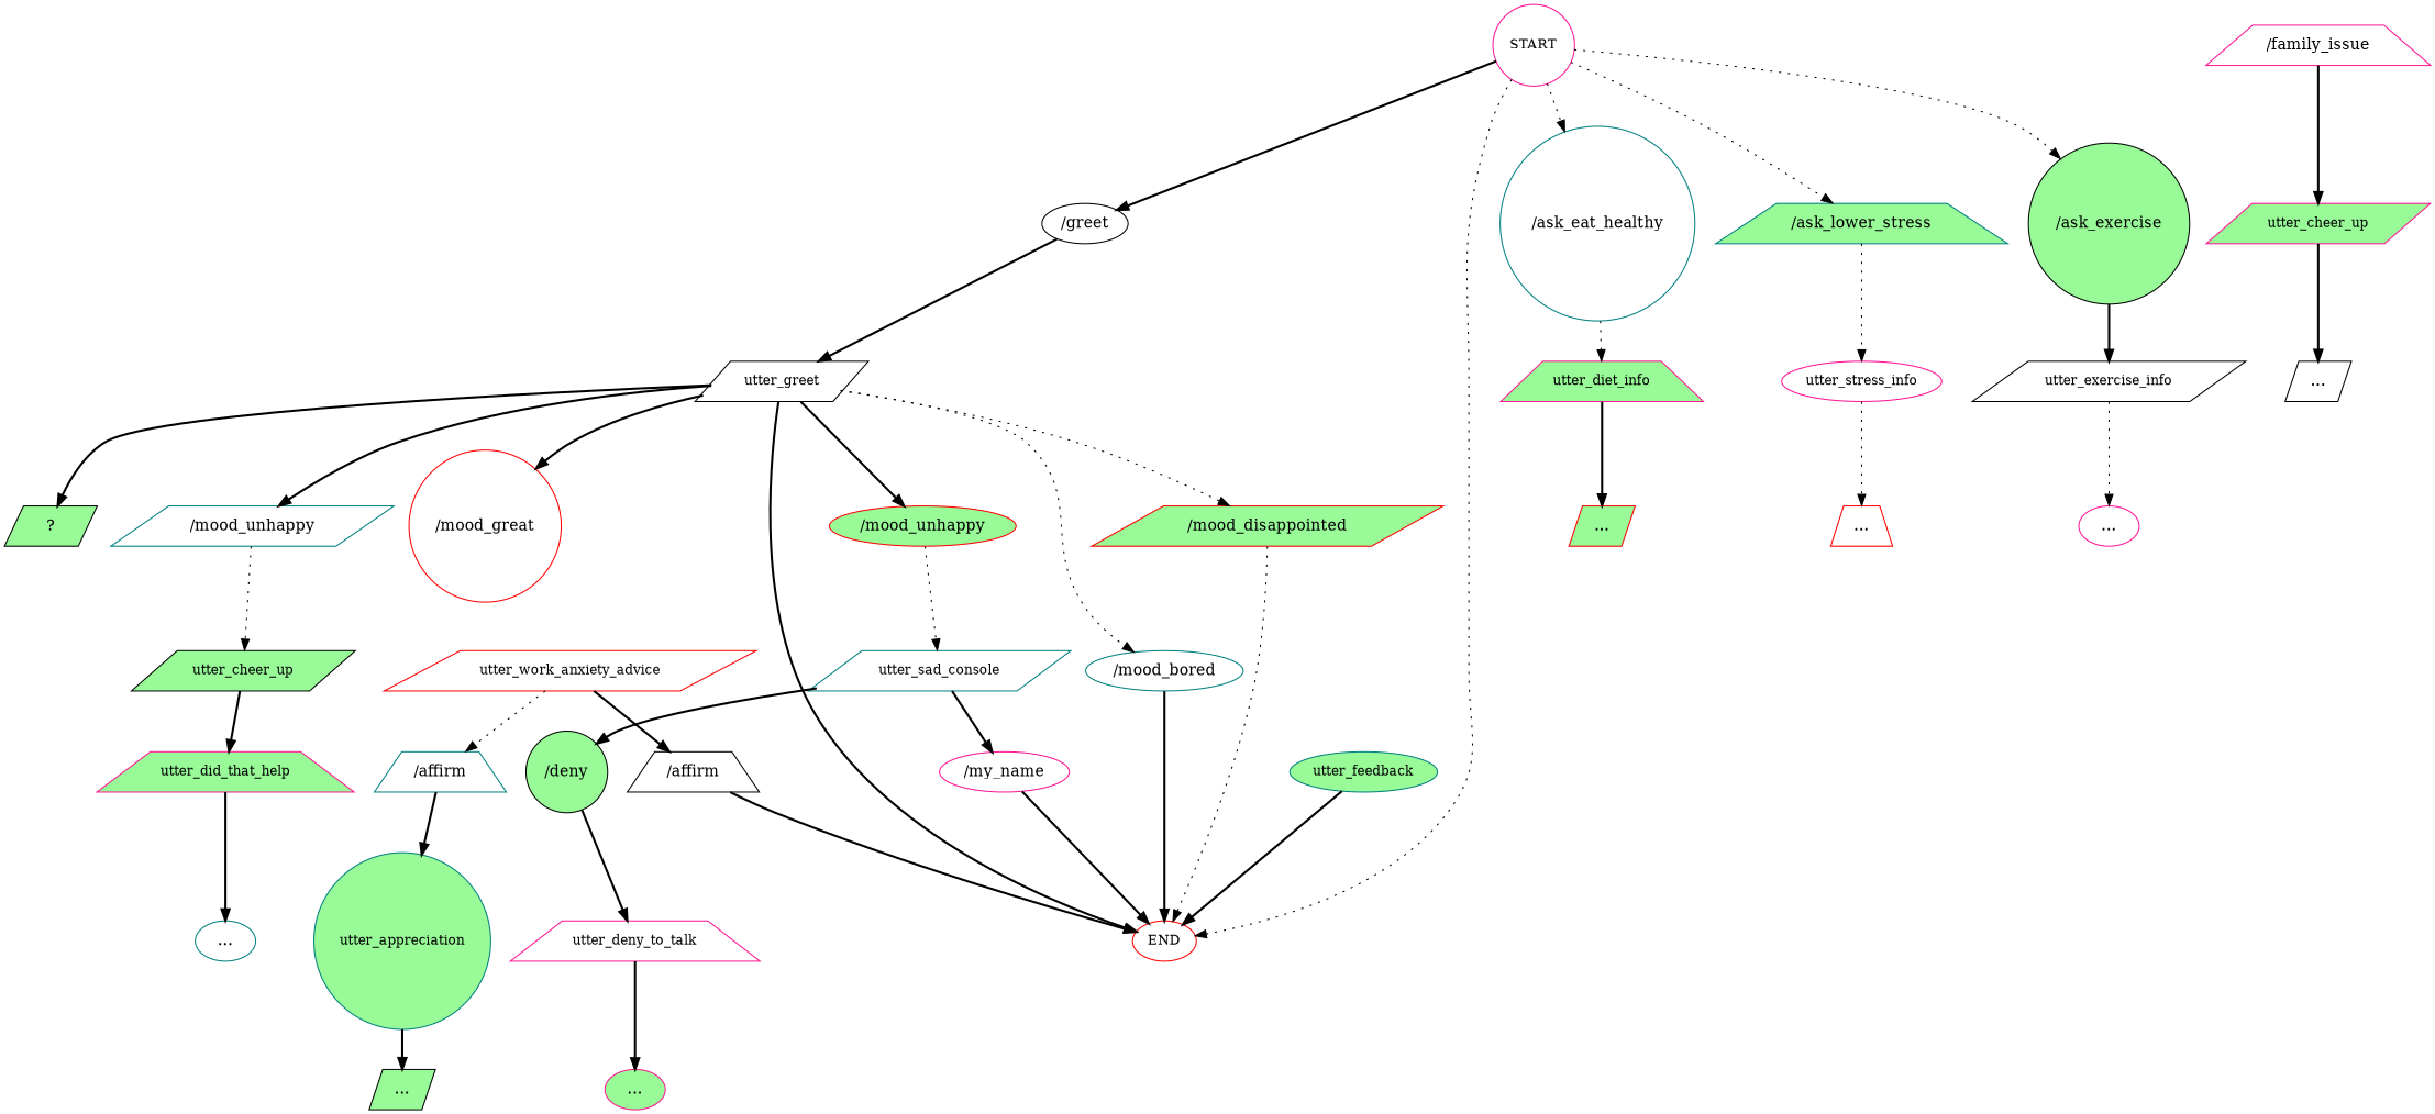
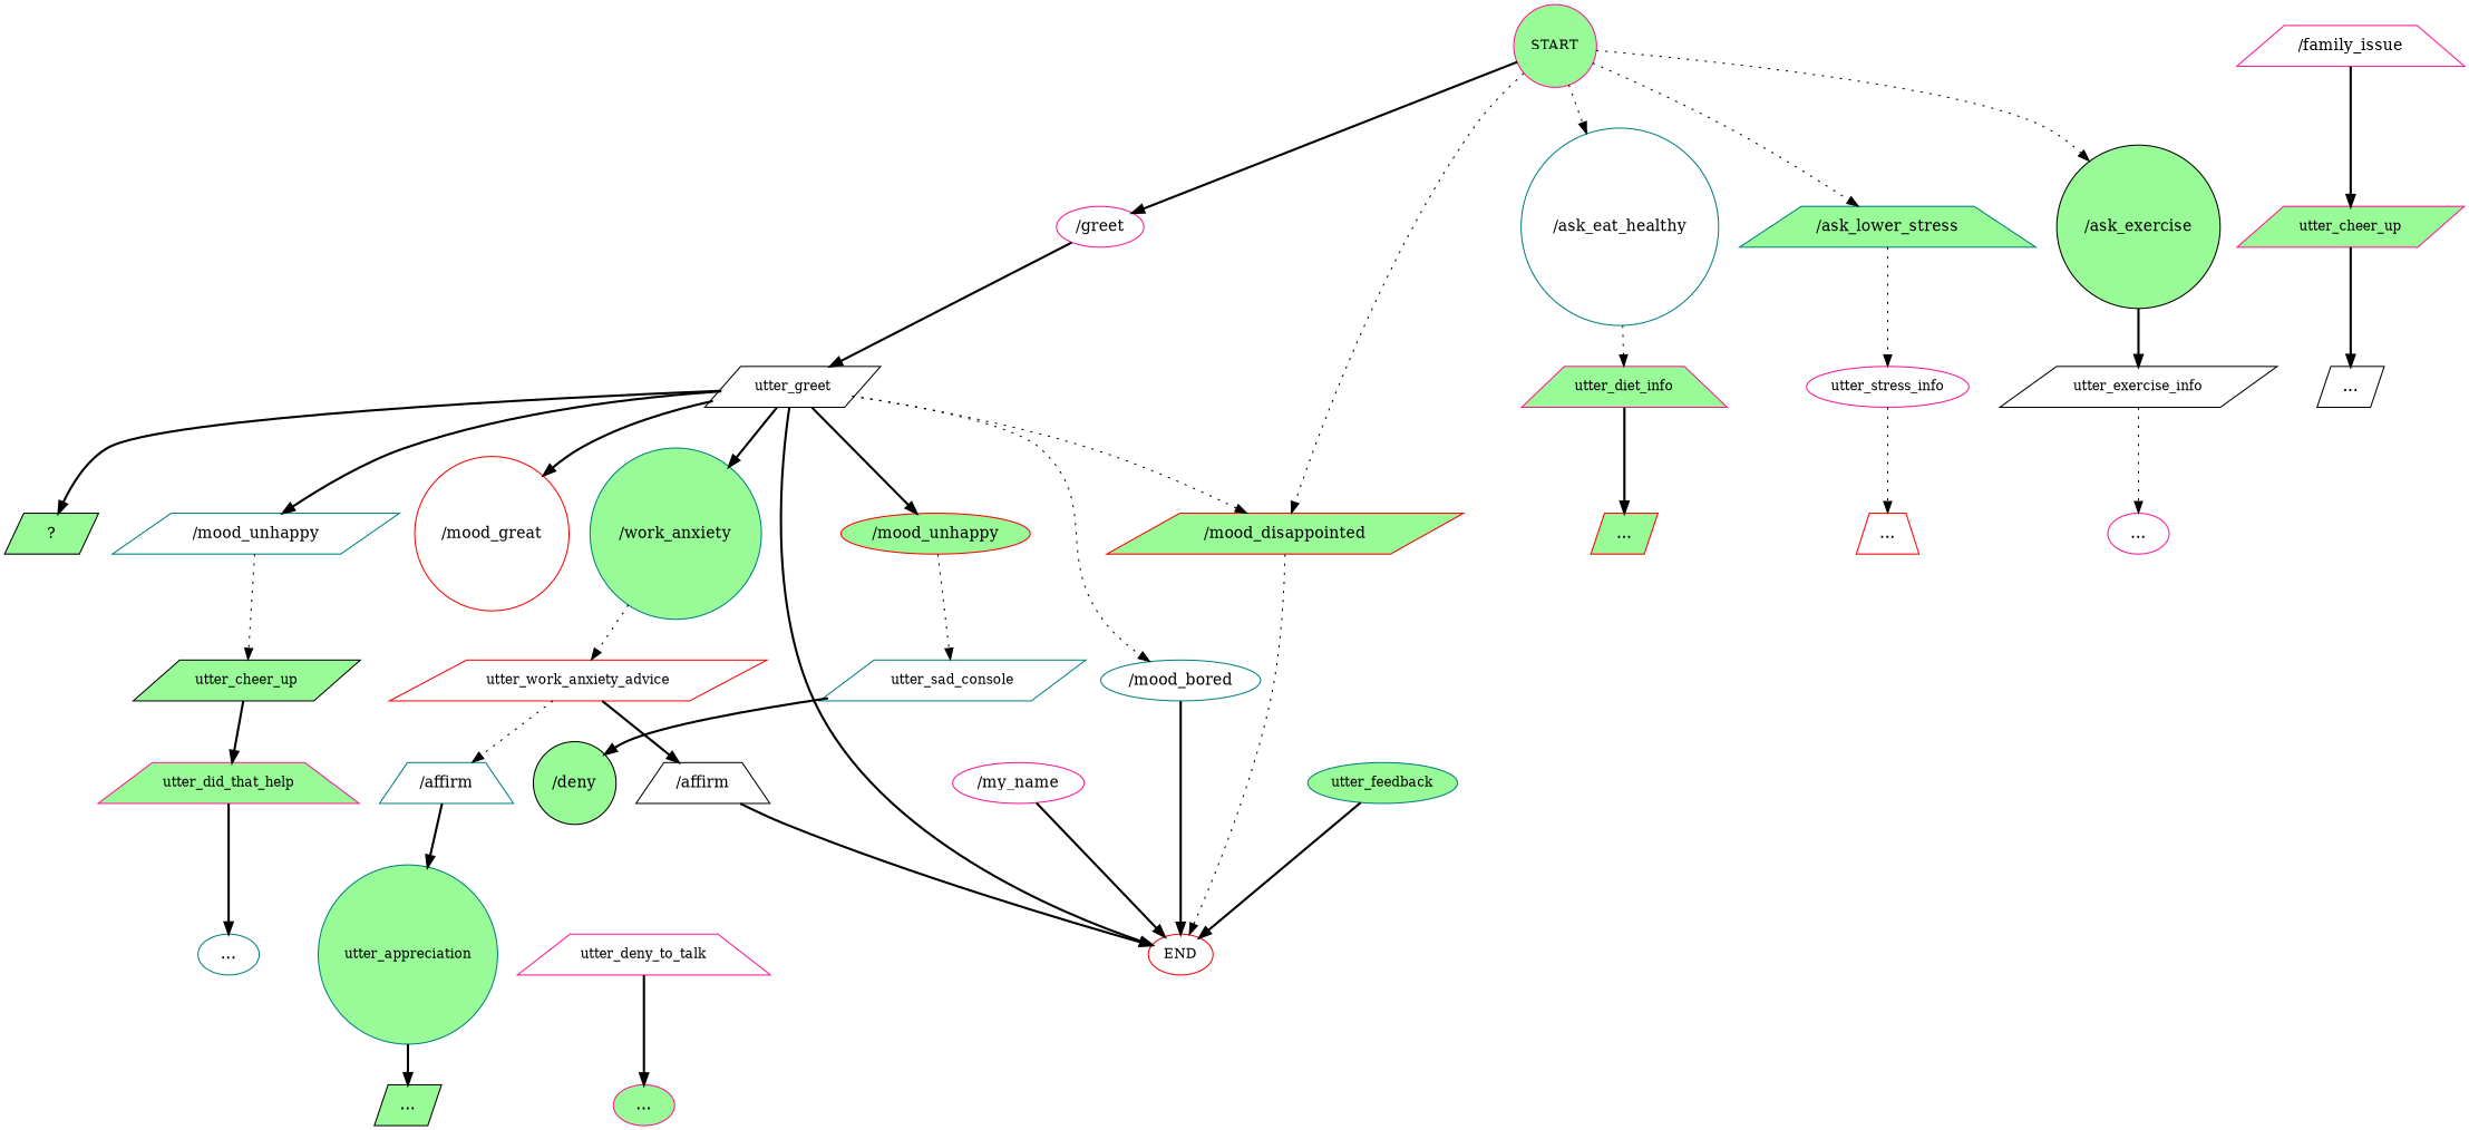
  digraph {
    node [color=deeppink fillcolor=white shape=parallelogram style=filled]
    edge [style=bold]
-   n1 [fontsize=12 label=START shape=circle]
+   n1 [fillcolor=palegreen fontsize=12 label=START shape=circle]
    n2 [color=red fontsize=12 label=END shape=ellipse]
-   n3 [color=black label="/greet" shape=ellipse]
+   n3 [label="/greet" shape=ellipse]
    n4 [color=teal label="/ask_eat_healthy" shape=circle]
    n5 [color=teal fillcolor=palegreen label="/ask_lower_stress" shape=trapezium]
    n6 [color=black fillcolor=palegreen label="/ask_exercise" shape=circle]
    n7 [color=black fontsize=12 label=utter_greet]
    n8 [fillcolor=palegreen fontsize=12 label=utter_diet_info shape=trapezium]
    n9 [fontsize=12 label=utter_stress_info shape=ellipse]
    n10 [color=black fontsize=12 label=utter_exercise_info]
    n11 [color=black fillcolor=palegreen label="  ?  "]
    n12 [color=red fillcolor=palegreen label="/mood_unhappy" shape=ellipse]
    n13 [color=red label="/mood_great" shape=circle]
    n14 [color=teal label="/mood_bored" shape=ellipse]
    n15 [color=red fillcolor=palegreen label="/mood_disappointed"]
    n16 [color=teal label="/mood_unhappy"]
+   n17 [color=teal fillcolor=palegreen label="/work_anxiety" shape=circle]
    n18 [color=teal fontsize=12 label=utter_sad_console]
    n19 [color=black fillcolor=palegreen fontsize=12 label=utter_cheer_up]
    n20 [color=red fontsize=12 label=utter_work_anxiety_advice]
    n21 [color=black fillcolor=palegreen label="/deny" shape=circle]
    n22 [label="/my_name" shape=ellipse]
    n23 [fontsize=12 label=utter_deny_to_talk shape=trapezium]
    n24 [label="/family_issue" shape=trapezium]
    n25 [fillcolor=palegreen fontsize=12 label=utter_cheer_up]
    n26 [fillcolor=palegreen label="..." shape=ellipse]
    n27 [color=teal fillcolor=palegreen fontsize=12 label=utter_feedback shape=ellipse]
    n28 [color=black label="..."]
    n29 [fillcolor=palegreen fontsize=12 label=utter_did_that_help shape=trapezium]
    n30 [color=teal label="..." shape=ellipse]
    n31 [color=red fillcolor=palegreen label="..."]
    n32 [color=red label="..." shape=trapezium]
    n33 [label="..." shape=ellipse]
    n34 [color=black label="/affirm" shape=trapezium]
    n35 [color=teal label="/affirm" shape=trapezium]
    n36 [color=teal fillcolor=palegreen fontsize=12 label=utter_appreciation shape=circle]
    n37 [color=black fillcolor=palegreen label="..."]
-   n1 -> n2 [style=dotted]
+   n1 -> n15 [style=dotted]
    n1 -> n3
    n1 -> n4 [style=dotted]
    n1 -> n5 [style=dotted]
    n1 -> n6 [style=dotted]
    n3 -> n7
    n4 -> n8 [style=dotted]
    n5 -> n9 [style=dotted]
    n6 -> n10
    n7 -> n2
    n7 -> n11
    n7 -> n12
    n7 -> n13
    n7 -> n14 [style=dotted]
    n7 -> n15 [style=dotted]
    n7 -> n16
+   n7 -> n17
    n8 -> n31
    n9 -> n32 [style=dotted]
    n10 -> n33 [style=dotted]
    n12 -> n18 [style=dotted]
    n14 -> n2
    n15 -> n2 [style=dotted]
    n16 -> n19 [style=dotted]
+   n17 -> n20 [style=dotted]
    n18 -> n21
-   n18 -> n22
    n19 -> n29
    n20 -> n34
    n20 -> n35 [style=dotted]
-   n21 -> n23
    n22 -> n2
    n23 -> n26
    n24 -> n25
    n25 -> n28
    n27 -> n2
    n29 -> n30
    n34 -> n2
    n35 -> n36
    n36 -> n37
  }
